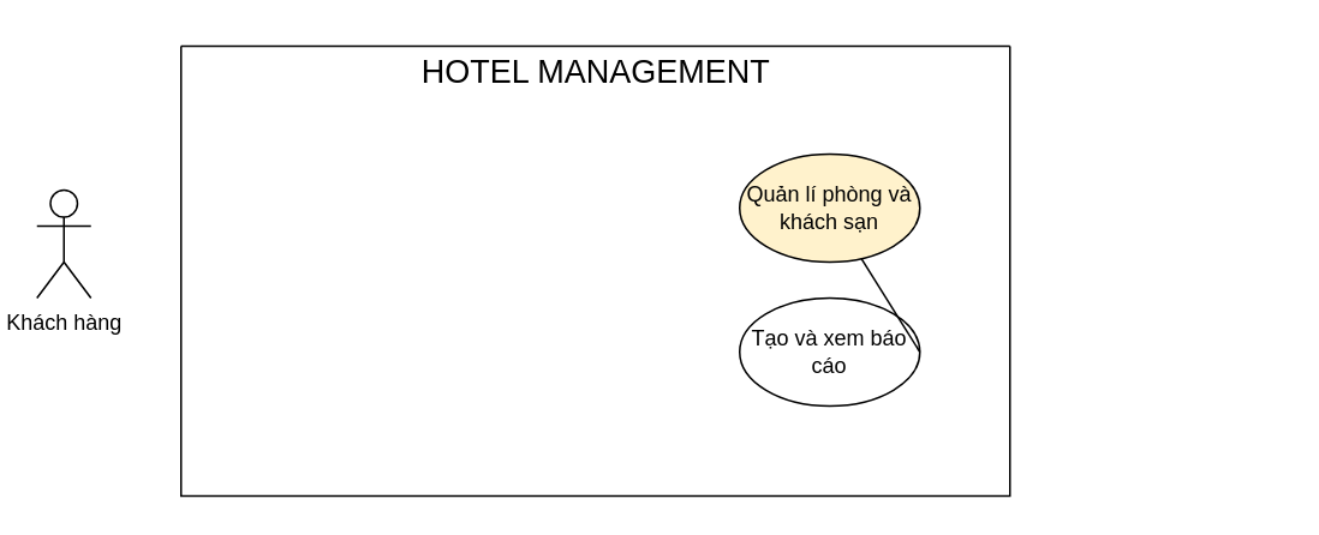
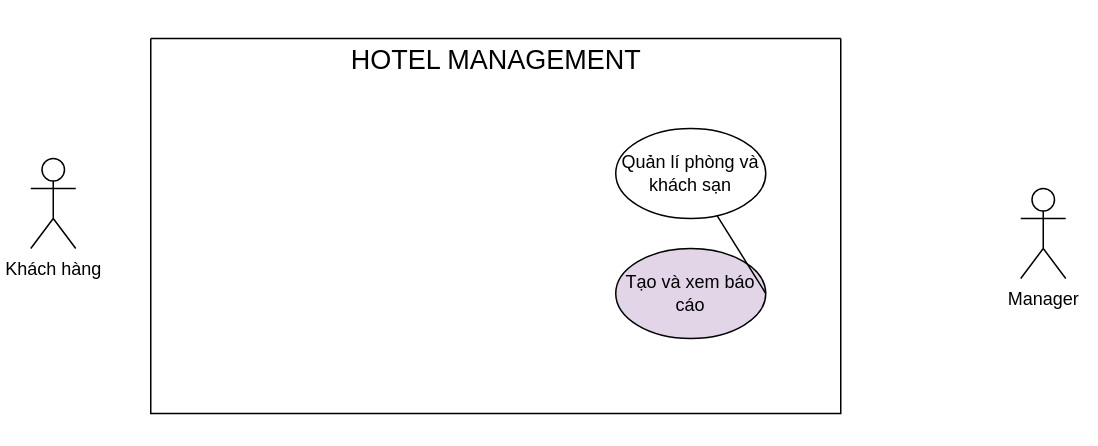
  <mxCell id="0" />
  <mxCell id="1" parent="0" />
  <mxCell id="2" value="" style="swimlane;startSize=0;" parent="1" vertex="1"><mxGeometry x="100" y="25" width="460" height="250" as="geometry" /></mxCell>
  <mxCell id="3" value="&lt;font style=&quot;font-size: 18px;&quot;&gt;HOTEL MANAGEMENT&lt;/font&gt;" style="text;html=1;align=center;verticalAlign=middle;resizable=0;points=[];autosize=1;strokeColor=none;fillColor=none;" parent="2" vertex="1"><mxGeometry x="120" y="-5" width="220" height="40" as="geometry" /></mxCell>
- <mxCell id="4" value="Quản lí phòng và khách sạn" style="ellipse;whiteSpace=wrap;html=1;fillColor=#fff2cc;" parent="2" vertex="1"><mxGeometry x="310" y="60" width="100" height="60" as="geometry" /></mxCell>
- <mxCell id="5" value="Tạo và xem báo cáo" style="ellipse;whiteSpace=wrap;html=1;" parent="2" vertex="1"><mxGeometry x="310" y="140" width="100" height="60" as="geometry" /></mxCell>
+ <mxCell id="4" value="Quản lí phòng và khách sạn" style="ellipse;whiteSpace=wrap;html=1;" parent="2" vertex="1"><mxGeometry x="310" y="60" width="100" height="60" as="geometry" /></mxCell>
+ <mxCell id="5" value="Tạo và xem báo cáo" style="ellipse;whiteSpace=wrap;html=1;fillColor=#e1d5e7;" parent="2" vertex="1"><mxGeometry x="310" y="140" width="100" height="60" as="geometry" /></mxCell>
+ <mxCell id="6" value="Manager" style="shape=umlActor;verticalLabelPosition=bottom;verticalAlign=top;html=1;outlineConnect=0;" parent="1" vertex="1"><mxGeometry x="680" y="125" width="30" height="60" as="geometry" /></mxCell>
  <mxCell id="7" value="" style="endArrow=none;html=1;rounded=0;exitX=1;exitY=0.5;exitDx=0;exitDy=0;" parent="1" source="5" target="4" edge="1"><mxGeometry width="50" height="50" relative="1" as="geometry"><mxPoint x="500" y="485" as="sourcePoint" /><mxPoint x="550" y="435" as="targetPoint" /></mxGeometry></mxCell>
  <mxCell id="8" value="Khách hàng" style="shape=umlActor;verticalLabelPosition=bottom;verticalAlign=top;html=1;outlineConnect=0;" parent="1" vertex="1"><mxGeometry x="20" y="105" width="30" height="60" as="geometry" /></mxCell>
